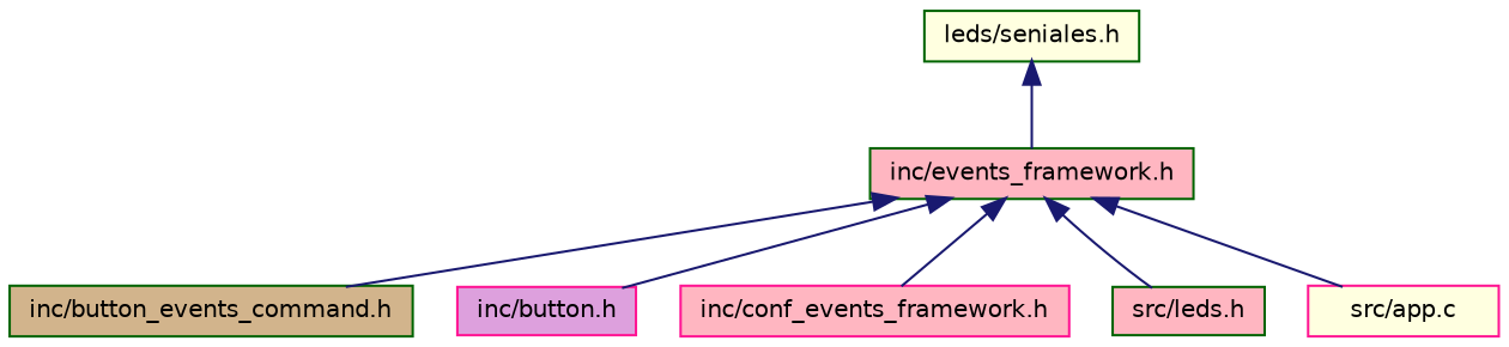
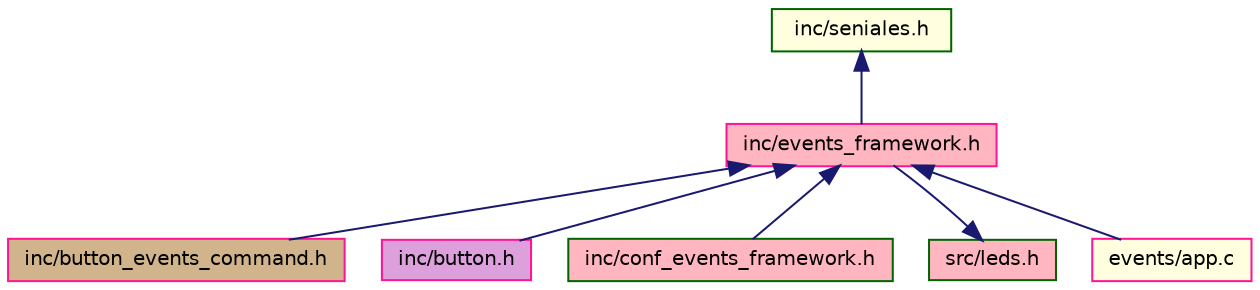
  digraph {
    node [color=darkgreen fillcolor=lightpink fontname=Helvetica fontsize=10 shape=record style=filled]
    edge [color=midnightblue dir=back fontname=Helvetica fontsize=10 labelfontname=Helvetica labelfontsize=10 style=solid]
-   n1 [fillcolor=lightyellow fontcolor=black height=0.2 label="leds/seniales.h" width=0.4]
-   n2 [height=0.2 label="inc/events_framework.h" width=0.4]
-   n3 [fillcolor=tan height=0.2 label="inc/button_events_command.h" width=0.4]
+   n1 [fillcolor=lightyellow fontcolor=black height=0.2 label="inc/seniales.h" width=0.4]
+   n2 [color=deeppink height=0.2 label="inc/events_framework.h" width=0.4]
+   n3 [color=deeppink fillcolor=tan height=0.2 label="inc/button_events_command.h" width=0.4]
    n4 [color=deeppink fillcolor=plum height=0.2 label="inc/button.h" width=0.4]
-   n5 [color=deeppink height=0.2 label="inc/conf_events_framework.h" width=0.4]
+   n5 [height=0.2 label="inc/conf_events_framework.h" width=0.4]
    n6 [height=0.2 label="src/leds.h" width=0.4]
-   n7 [color=deeppink fillcolor=lightyellow height=0.2 label="src/app.c" width=0.4]
+   n7 [color=deeppink fillcolor=lightyellow height=0.2 label="events/app.c" width=0.4]
    n1 -> n2
    n2 -> n3
    n2 -> n4
    n2 -> n5
-   n2 -> n6
+   n6 -> n2
    n2 -> n7
  }
